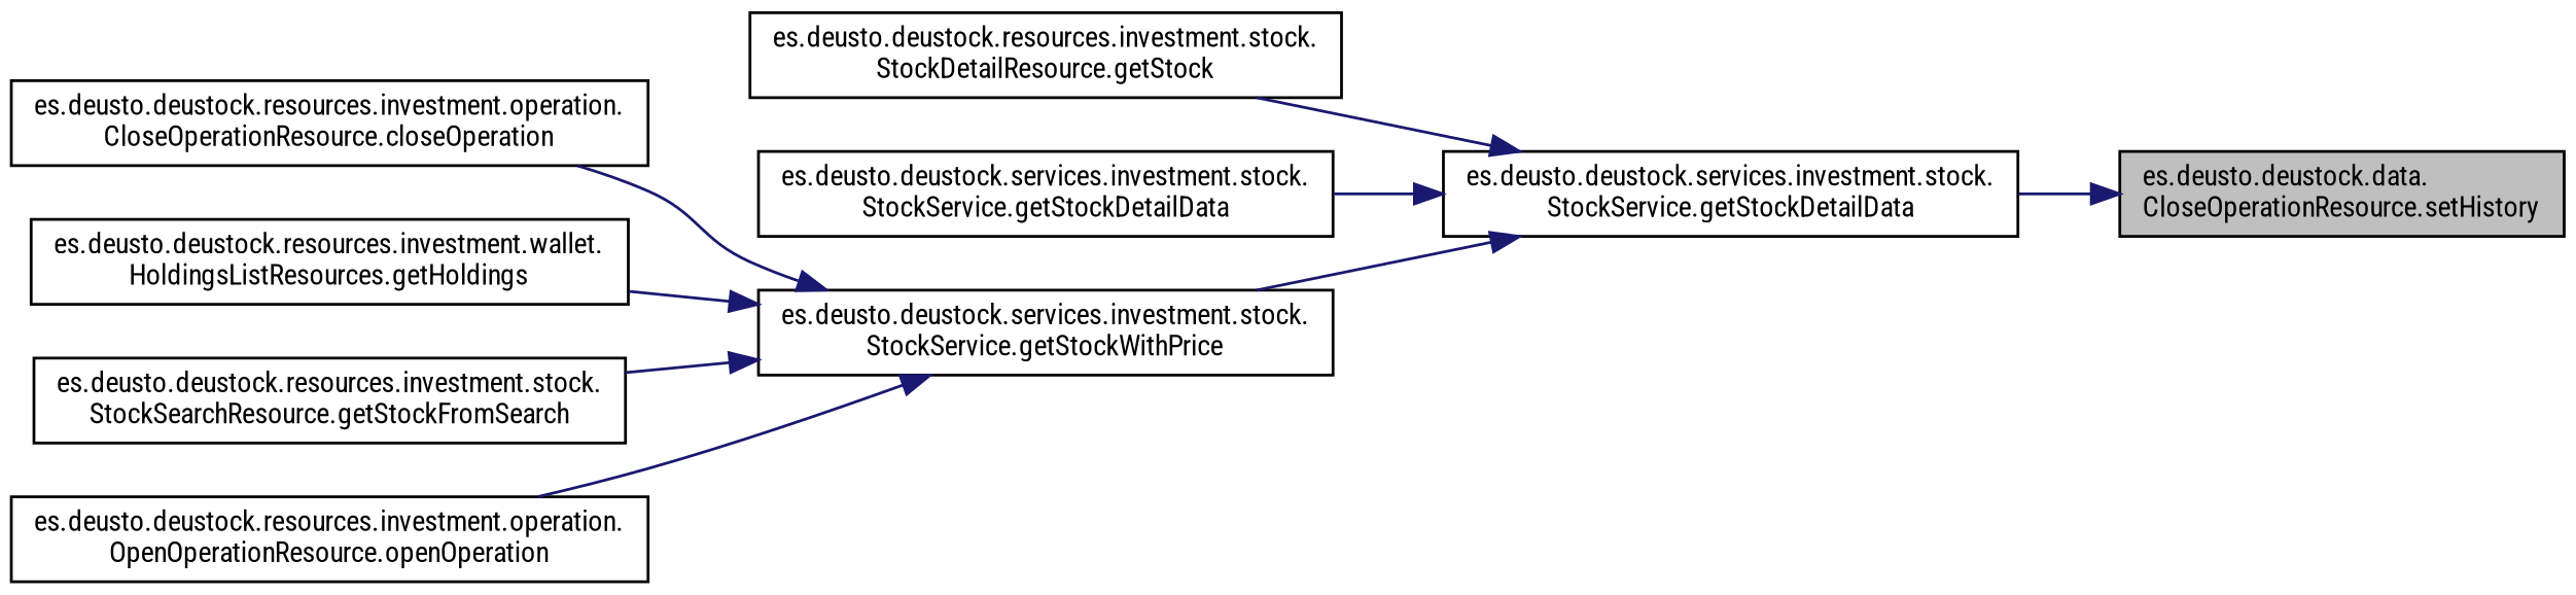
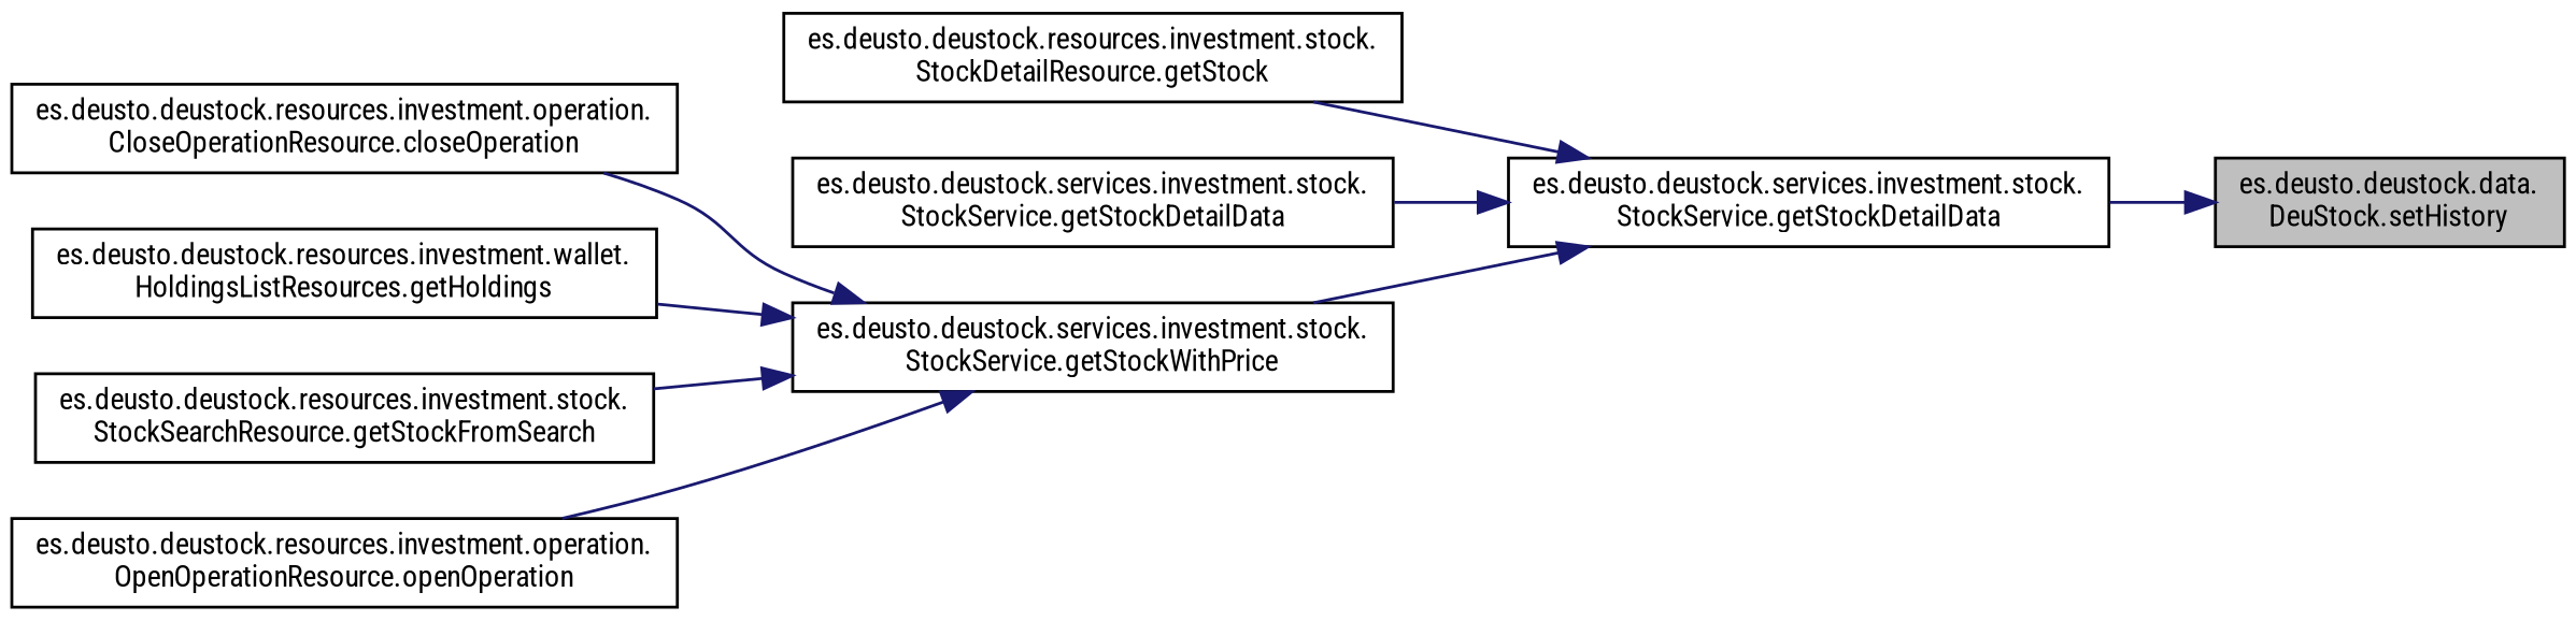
  digraph {
    rankdir=RL
    fontname="Roboto Condensed"
    node [color=black fillcolor=white fontname="Roboto Condensed" fontsize=10 shape=record style=filled]
    edge [color=midnightblue dir=back fontname="Roboto Condensed" fontsize=10 labelfontname=Helvetica labelfontsize=10 style=solid]
-   n1 [fillcolor=grey75 fontcolor=black height=0.2 label="es.deusto.deustock.data.\lCloseOperationResource.setHistory" width=0.4]
+   n1 [fillcolor=grey75 fontcolor=black height=0.2 label="es.deusto.deustock.data.\lDeuStock.setHistory" width=0.4]
    n2 [height=0.2 label="es.deusto.deustock.services.investment.stock.\lStockService.getStockDetailData" width=0.4]
    n3 [height=0.2 label="es.deusto.deustock.resources.investment.stock.\lStockDetailResource.getStock" width=0.4]
    n4 [height=0.2 label="es.deusto.deustock.services.investment.stock.\lStockService.getStockDetailData" width=0.4]
    n5 [height=0.2 label="es.deusto.deustock.services.investment.stock.\lStockService.getStockWithPrice" width=0.4]
    n6 [height=0.2 label="es.deusto.deustock.resources.investment.operation.\lCloseOperationResource.closeOperation" width=0.4]
    n7 [height=0.2 label="es.deusto.deustock.resources.investment.wallet.\lHoldingsListResources.getHoldings" width=0.4]
    n8 [height=0.2 label="es.deusto.deustock.resources.investment.stock.\lStockSearchResource.getStockFromSearch" width=0.4]
    n9 [height=0.2 label="es.deusto.deustock.resources.investment.operation.\lOpenOperationResource.openOperation" width=0.4]
    n1 -> n2
    n2 -> n3
    n2 -> n4
    n2 -> n5
    n5 -> n6
    n5 -> n7
    n5 -> n8
    n5 -> n9
  }
